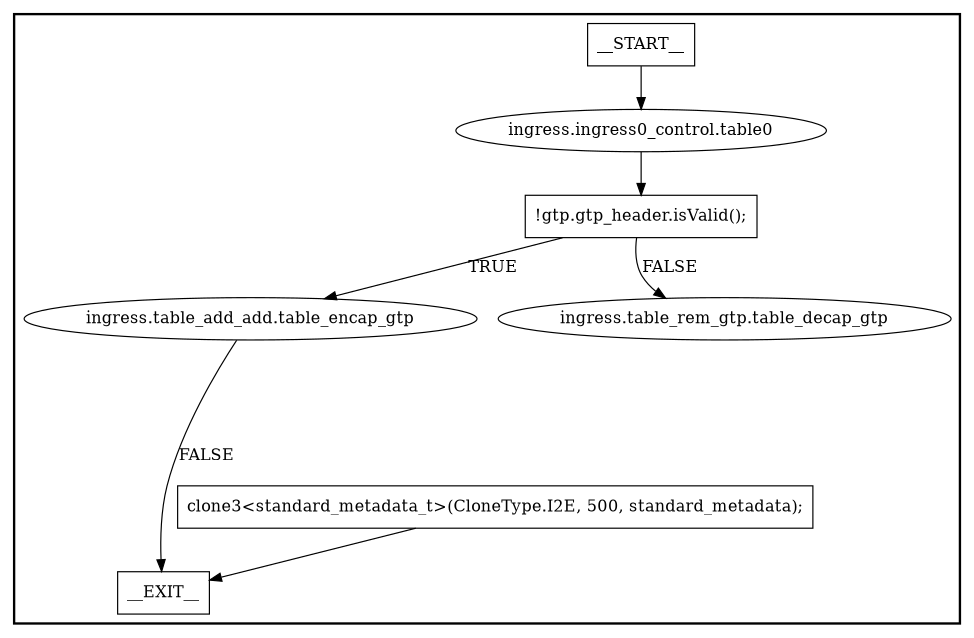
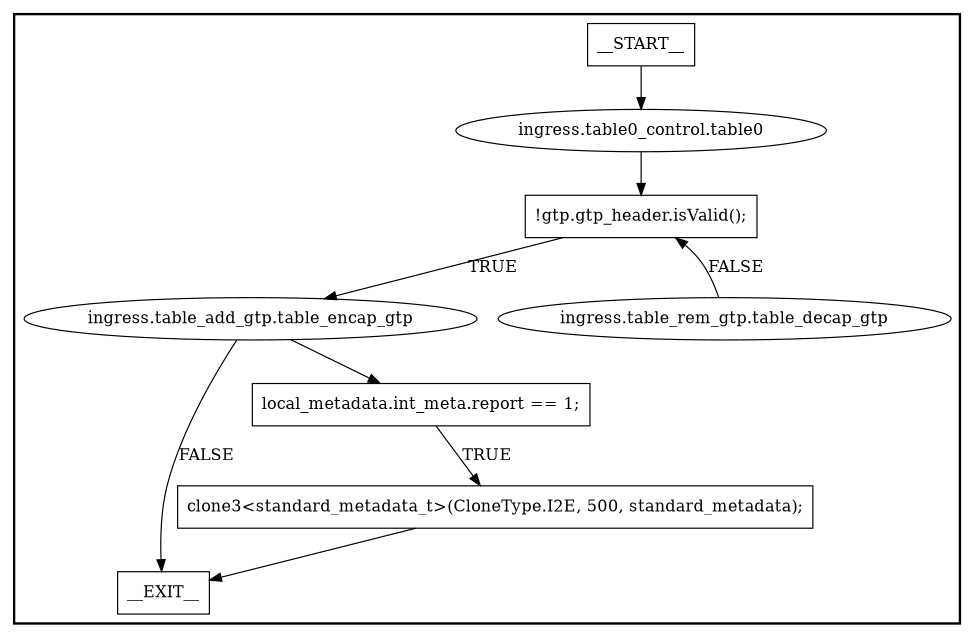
  digraph {
    node [shape=rectangle style=solid]
    n1 [label=__START__]
-   n2 [label="ingress.ingress0_control.table0" shape=ellipse]
+   n2 [label="ingress.table0_control.table0" shape=ellipse]
    n3 [label=__EXIT__]
    n4 [label="!gtp.gtp_header.isValid();"]
-   n5 [label="ingress.table_add_add.table_encap_gtp" shape=ellipse]
+   n5 [label="ingress.table_add_gtp.table_encap_gtp" shape=ellipse]
    n6 [label="ingress.table_rem_gtp.table_decap_gtp" shape=ellipse]
+   n7 [label="local_metadata.int_meta.report == 1;"]
    n8 [label="clone3<standard_metadata_t>(CloneType.I2E, 500, standard_metadata);"]
    subgraph cluster_1 {
      labeljust=r
      style=bold
      n1
      n2
      n3
      n4
      n5
      n6
+     n7
      n8
    }
    n1 -> n2
    n2 -> n4
    n4 -> n5 [label=TRUE]
-   n4 -> n6 [label=FALSE]
+   n6 -> n4 [label=FALSE]
    n5 -> n3 [label=FALSE]
+   n5 -> n7
+   n7 -> n8 [label=TRUE]
    n8 -> n3
  }
